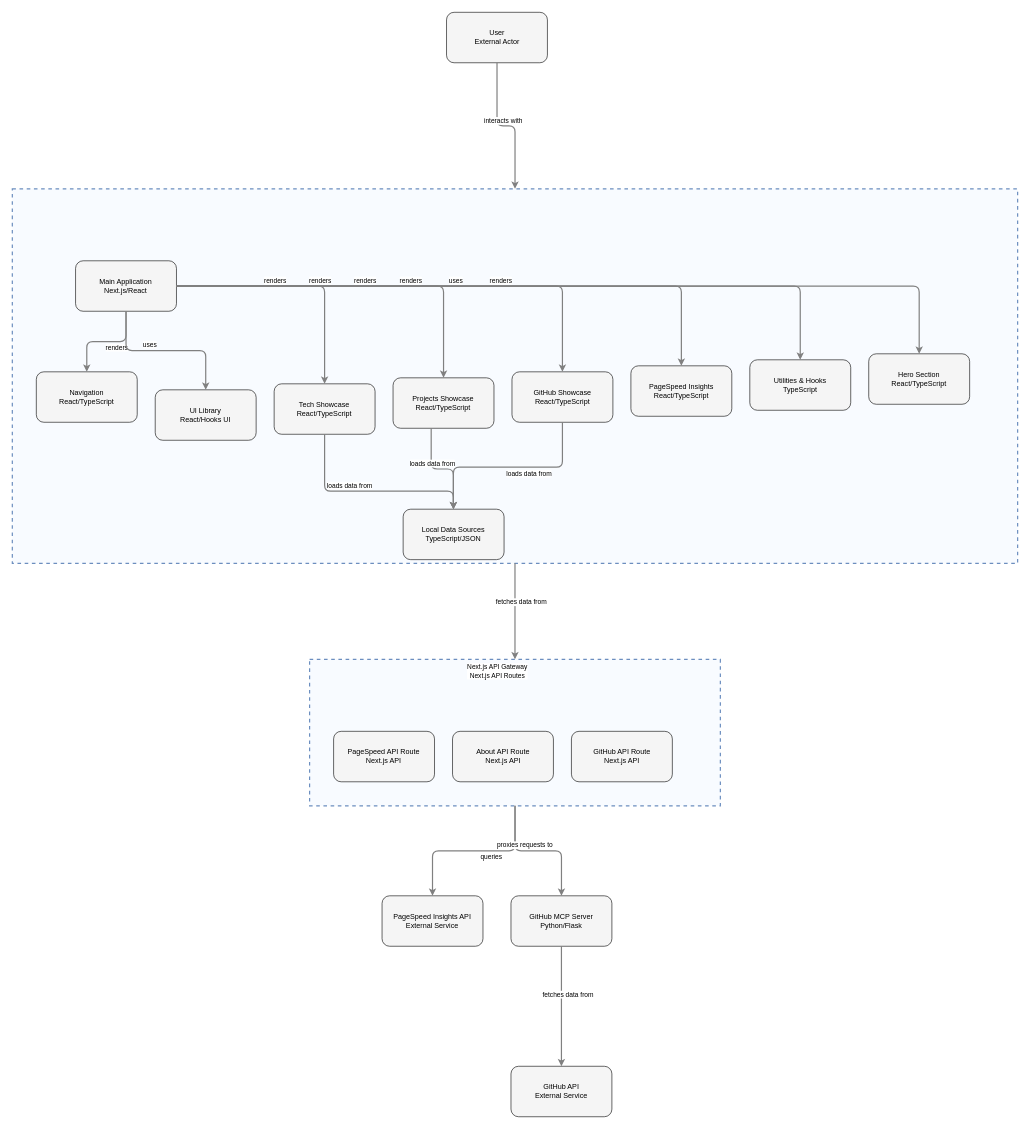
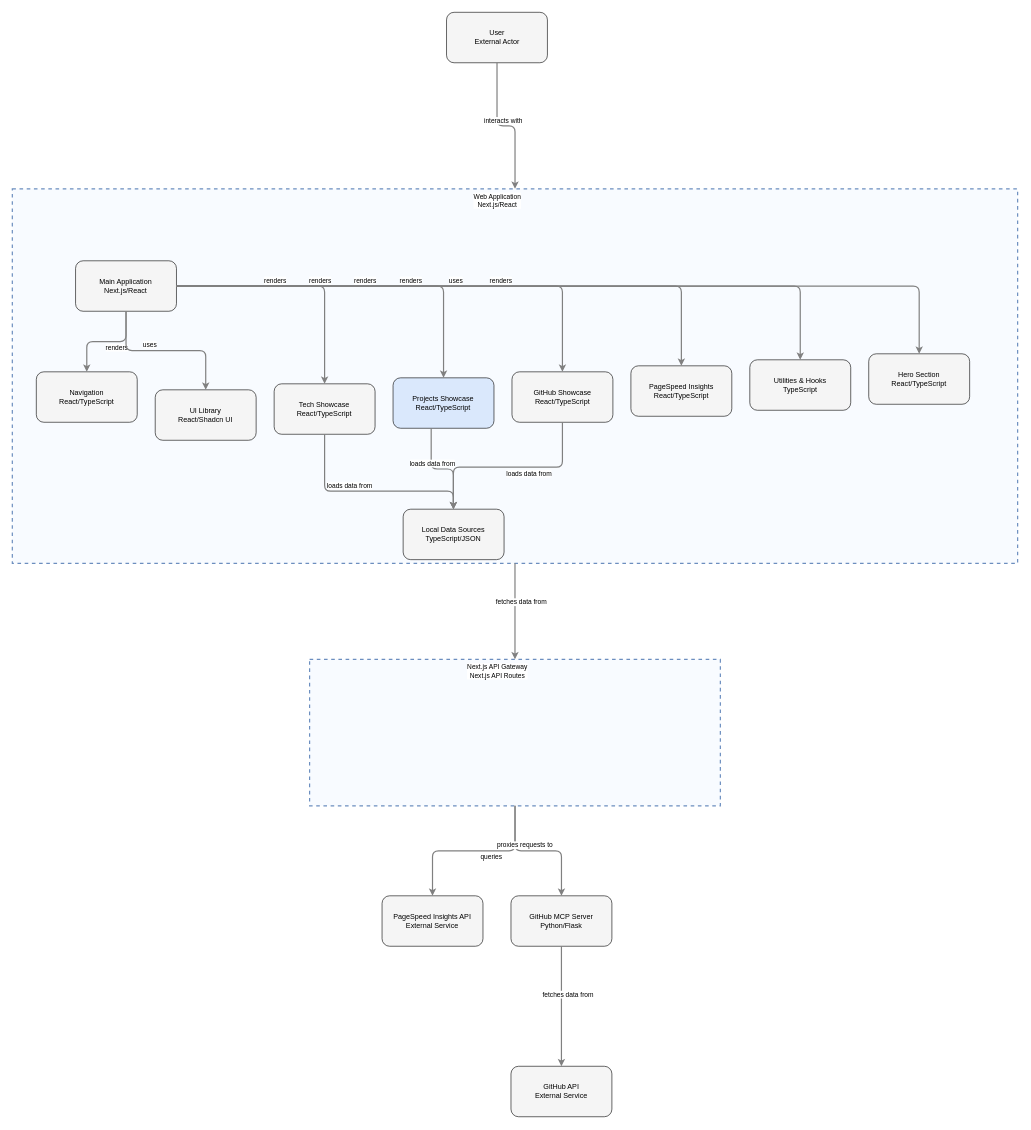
  <mxCell id="0" />
  <mxCell id="1" parent="0" />
  <mxCell id="2" value="" style="html=1;whiteSpace=wrap;container=1;fillColor=#dae8fc;strokeColor=#6c8ebf;dashed=1;fillOpacity=20;strokeWidth=2;containerType=none;recursiveResize=0;movable=1;resizable=1;autosize=0;dropTarget=0" parent="1" vertex="1"><mxGeometry x="515.395" y="1098.158" width="684.473" height="244.079" as="geometry" /></mxCell>
- <mxCell id="3" value="About API Route&lt;br&gt;Next.js API" style="rounded=1;whiteSpace=wrap;html=1;fillColor=#f5f5f5" parent="2" vertex="1"><mxGeometry x="238.158" y="120" width="168.158" height="84.079" as="geometry" /></mxCell>
- <mxCell id="4" value="GitHub API Route&lt;br&gt;Next.js API" style="rounded=1;whiteSpace=wrap;html=1;fillColor=#f5f5f5" parent="2" vertex="1"><mxGeometry x="436.316" y="120" width="168.158" height="84.079" as="geometry" /></mxCell>
- <mxCell id="5" value="PageSpeed API Route&lt;br&gt;Next.js API" style="rounded=1;whiteSpace=wrap;html=1;fillColor=#f5f5f5" parent="2" vertex="1"><mxGeometry x="40" y="120" width="168.158" height="84.079" as="geometry" /></mxCell>
  <mxCell id="6" value="Next.js API Gateway&lt;br&gt;Next.js API Routes" style="edgeLabel;html=1;align=center;verticalAlign=middle;resizable=0;labelBackgroundColor=white;spacing=5" parent="1" vertex="1"><mxGeometry x="523.395" y="1106.158" width="608.473" height="24" as="geometry" /></mxCell>
  <mxCell id="7" value="" style="html=1;whiteSpace=wrap;container=1;fillColor=#dae8fc;strokeColor=#6c8ebf;dashed=1;fillOpacity=20;strokeWidth=2;containerType=none;recursiveResize=0;movable=1;resizable=1;autosize=0;dropTarget=0" parent="1" vertex="1"><mxGeometry x="20" y="314.079" width="1675.263" height="624.079" as="geometry" /></mxCell>
  <mxCell id="8" value="Main Application&lt;br&gt;Next.js/React" style="rounded=1;whiteSpace=wrap;html=1;fillColor=#f5f5f5" parent="7" vertex="1"><mxGeometry x="105.395" y="120" width="168.158" height="84.079" as="geometry" /></mxCell>
  <mxCell id="9" value="Navigation&lt;br&gt;React/TypeScript" style="rounded=1;whiteSpace=wrap;html=1;fillColor=#f5f5f5" parent="7" vertex="1"><mxGeometry x="40" y="305" width="168.158" height="84.079" as="geometry" /></mxCell>
  <mxCell id="10" value="Hero Section&lt;br&gt;React/TypeScript" style="rounded=1;whiteSpace=wrap;html=1;fillColor=#f5f5f5" parent="7" vertex="1"><mxGeometry x="1427.105" y="275" width="168.158" height="84.079" as="geometry" /></mxCell>
- <mxCell id="11" value="Projects Showcase&lt;br&gt;React/TypeScript" style="rounded=1;whiteSpace=wrap;html=1;fillColor=#f5f5f5" parent="7" vertex="1"><mxGeometry x="634.473" y="315" width="168.158" height="84.079" as="geometry" /></mxCell>
+ <mxCell id="11" value="Projects Showcase&lt;br&gt;React/TypeScript" style="rounded=1;whiteSpace=wrap;html=1;fillColor=#dae8fc;" parent="7" vertex="1"><mxGeometry x="634.473" y="315" width="168.158" height="84.079" as="geometry" /></mxCell>
  <mxCell id="12" value="GitHub Showcase&lt;br&gt;React/TypeScript" style="rounded=1;whiteSpace=wrap;html=1;fillColor=#f5f5f5" parent="7" vertex="1"><mxGeometry x="832.631" y="305" width="168.158" height="84.079" as="geometry" /></mxCell>
  <mxCell id="13" value="PageSpeed Insights&lt;br&gt;React/TypeScript" style="rounded=1;whiteSpace=wrap;html=1;fillColor=#f5f5f5" parent="7" vertex="1"><mxGeometry x="1030.789" y="295" width="168.158" height="84.079" as="geometry" /></mxCell>
  <mxCell id="14" value="Tech Showcase&lt;br&gt;React/TypeScript" style="rounded=1;whiteSpace=wrap;html=1;fillColor=#f5f5f5" parent="7" vertex="1"><mxGeometry x="436.316" y="325" width="168.158" height="84.079" as="geometry" /></mxCell>
  <mxCell id="15" value="Local Data Sources&lt;br&gt;TypeScript/JSON" style="rounded=1;whiteSpace=wrap;html=1;fillColor=#f5f5f5" parent="7" vertex="1"><mxGeometry x="651.289" y="533.92" width="168.158" height="84.079" as="geometry" /></mxCell>
- <mxCell id="16" value="UI Library&lt;br&gt;React/Hooks UI" style="rounded=1;whiteSpace=wrap;html=1;fillColor=#f5f5f5" parent="7" vertex="1"><mxGeometry x="238.158" y="335" width="168.158" height="84.079" as="geometry" /></mxCell>
+ <mxCell id="16" value="UI Library&lt;br&gt;React/Shadcn UI" style="rounded=1;whiteSpace=wrap;html=1;fillColor=#f5f5f5" parent="7" vertex="1"><mxGeometry x="238.158" y="335" width="168.158" height="84.079" as="geometry" /></mxCell>
  <mxCell id="17" value="Utilities &amp;amp; Hooks&lt;br&gt;TypeScript" style="rounded=1;whiteSpace=wrap;html=1;fillColor=#f5f5f5" parent="7" vertex="1"><mxGeometry x="1228.947" y="285" width="168.158" height="84.079" as="geometry" /></mxCell>
+ <mxCell id="18" value="Web Application&lt;br&gt;Next.js/React" style="edgeLabel;html=1;align=center;verticalAlign=middle;resizable=0;labelBackgroundColor=white;spacing=5" parent="1" vertex="1"><mxGeometry x="28" y="322.079" width="1599.263" height="24" as="geometry" /></mxCell>
  <mxCell id="19" value="User&lt;br&gt;External Actor" style="rounded=1;whiteSpace=wrap;html=1;fillColor=#f5f5f5" parent="1" vertex="1"><mxGeometry x="743.552" y="20" width="168.158" height="84.079" as="geometry" /></mxCell>
  <mxCell id="20" value="GitHub API&lt;br&gt;External Service" style="rounded=1;whiteSpace=wrap;html=1;fillColor=#f5f5f5" parent="1" vertex="1"><mxGeometry x="850.965" y="1776.316" width="168.158" height="84.079" as="geometry" /></mxCell>
  <mxCell id="21" value="PageSpeed Insights API&lt;br&gt;External Service" style="rounded=1;whiteSpace=wrap;html=1;fillColor=#f5f5f5" parent="1" vertex="1"><mxGeometry x="636.14" y="1492.237" width="168.158" height="84.079" as="geometry" /></mxCell>
  <mxCell id="22" value="GitHub MCP Server&lt;br&gt;Python/Flask" style="rounded=1;whiteSpace=wrap;html=1;fillColor=#f5f5f5" parent="1" vertex="1"><mxGeometry x="850.965" y="1492.237" width="168.158" height="84.079" as="geometry" /></mxCell>
  <mxCell id="23" style="edgeStyle=orthogonalEdgeStyle;rounded=1;orthogonalLoop=1;jettySize=auto;html=1;strokeColor=#808080;strokeWidth=2;jumpStyle=arc;jumpSize=10;spacing=15;labelBackgroundColor=white;labelBorderColor=none" parent="1" source="7" target="2" edge="1"><mxGeometry relative="1" as="geometry" /></mxCell>
  <mxCell id="24" value="fetches data from" style="edgeLabel;html=1;align=center;verticalAlign=middle;resizable=0;points=[];" parent="23" vertex="1" connectable="0"><mxGeometry x="-0.2" y="10" relative="1" as="geometry"><mxPoint as="offset" /></mxGeometry></mxCell>
  <mxCell id="25" style="edgeStyle=orthogonalEdgeStyle;rounded=1;orthogonalLoop=1;jettySize=auto;html=1;strokeColor=#808080;strokeWidth=2;jumpStyle=arc;jumpSize=10;spacing=15;labelBackgroundColor=white;labelBorderColor=none" parent="1" source="19" target="7" edge="1"><mxGeometry relative="1" as="geometry" /></mxCell>
  <mxCell id="26" value="interacts with" style="edgeLabel;html=1;align=center;verticalAlign=middle;resizable=0;points=[];" parent="25" vertex="1" connectable="0"><mxGeometry x="-0.2" y="10" relative="1" as="geometry"><mxPoint as="offset" /></mxGeometry></mxCell>
  <mxCell id="27" style="edgeStyle=orthogonalEdgeStyle;rounded=1;orthogonalLoop=1;jettySize=auto;html=1;strokeColor=#808080;strokeWidth=2;jumpStyle=arc;jumpSize=10;spacing=15;labelBackgroundColor=white;labelBorderColor=none" parent="1" source="22" target="20" edge="1"><mxGeometry relative="1" as="geometry" /></mxCell>
  <mxCell id="28" value="fetches data from" style="edgeLabel;html=1;align=center;verticalAlign=middle;resizable=0;points=[];" parent="27" vertex="1" connectable="0"><mxGeometry x="-0.2" y="10" relative="1" as="geometry"><mxPoint as="offset" /></mxGeometry></mxCell>
  <mxCell id="29" style="edgeStyle=orthogonalEdgeStyle;rounded=1;orthogonalLoop=1;jettySize=auto;html=1;strokeColor=#808080;strokeWidth=2;jumpStyle=arc;jumpSize=10;spacing=15;labelBackgroundColor=white;labelBorderColor=none" parent="1" source="2" target="21" edge="1"><mxGeometry relative="1" as="geometry" /></mxCell>
  <mxCell id="30" value="queries" style="edgeLabel;html=1;align=center;verticalAlign=middle;resizable=0;points=[];" parent="29" vertex="1" connectable="0"><mxGeometry x="-0.2" y="10" relative="1" as="geometry"><mxPoint as="offset" /></mxGeometry></mxCell>
  <mxCell id="31" style="edgeStyle=orthogonalEdgeStyle;rounded=1;orthogonalLoop=1;jettySize=auto;html=1;strokeColor=#808080;strokeWidth=2;jumpStyle=arc;jumpSize=10;spacing=15;labelBackgroundColor=white;labelBorderColor=none" parent="1" source="2" target="22" edge="1"><mxGeometry relative="1" as="geometry" /></mxCell>
  <mxCell id="32" value="proxies requests to" style="edgeLabel;html=1;align=center;verticalAlign=middle;resizable=0;points=[];" parent="31" vertex="1" connectable="0"><mxGeometry x="-0.2" y="10" relative="1" as="geometry"><mxPoint as="offset" /></mxGeometry></mxCell>
  <mxCell id="33" style="edgeStyle=orthogonalEdgeStyle;rounded=1;orthogonalLoop=1;jettySize=auto;html=1;strokeColor=#808080;strokeWidth=2;jumpStyle=arc;jumpSize=10;spacing=15;labelBackgroundColor=white;labelBorderColor=none" parent="1" source="8" target="9" edge="1"><mxGeometry relative="1" as="geometry" /></mxCell>
  <mxCell id="34" value="renders" style="edgeLabel;html=1;align=center;verticalAlign=middle;resizable=0;points=[];" parent="33" vertex="1" connectable="0"><mxGeometry x="-0.2" y="10" relative="1" as="geometry"><mxPoint as="offset" /></mxGeometry></mxCell>
  <mxCell id="35" style="edgeStyle=orthogonalEdgeStyle;rounded=1;orthogonalLoop=1;jettySize=auto;html=1;strokeColor=#808080;strokeWidth=2;jumpStyle=arc;jumpSize=10;spacing=15;labelBackgroundColor=white;labelBorderColor=none" parent="1" source="8" target="10" edge="1"><mxGeometry relative="1" as="geometry" /></mxCell>
  <mxCell id="36" value="renders" style="edgeLabel;html=1;align=center;verticalAlign=middle;resizable=0;points=[];" parent="35" vertex="1" connectable="0"><mxGeometry x="-0.2" y="10" relative="1" as="geometry"><mxPoint as="offset" /></mxGeometry></mxCell>
  <mxCell id="37" style="edgeStyle=orthogonalEdgeStyle;rounded=1;orthogonalLoop=1;jettySize=auto;html=1;strokeColor=#808080;strokeWidth=2;jumpStyle=arc;jumpSize=10;spacing=15;labelBackgroundColor=white;labelBorderColor=none" parent="1" source="8" target="11" edge="1"><mxGeometry relative="1" as="geometry" /></mxCell>
  <mxCell id="38" value="renders" style="edgeLabel;html=1;align=center;verticalAlign=middle;resizable=0;points=[];" parent="37" vertex="1" connectable="0"><mxGeometry x="-0.2" y="10" relative="1" as="geometry"><mxPoint as="offset" /></mxGeometry></mxCell>
  <mxCell id="39" style="edgeStyle=orthogonalEdgeStyle;rounded=1;orthogonalLoop=1;jettySize=auto;html=1;strokeColor=#808080;strokeWidth=2;jumpStyle=arc;jumpSize=10;spacing=15;labelBackgroundColor=white;labelBorderColor=none" parent="1" source="8" target="12" edge="1"><mxGeometry relative="1" as="geometry" /></mxCell>
  <mxCell id="40" value="renders" style="edgeLabel;html=1;align=center;verticalAlign=middle;resizable=0;points=[];" parent="39" vertex="1" connectable="0"><mxGeometry x="-0.2" y="10" relative="1" as="geometry"><mxPoint as="offset" /></mxGeometry></mxCell>
  <mxCell id="41" style="edgeStyle=orthogonalEdgeStyle;rounded=1;orthogonalLoop=1;jettySize=auto;html=1;strokeColor=#808080;strokeWidth=2;jumpStyle=arc;jumpSize=10;spacing=15;labelBackgroundColor=white;labelBorderColor=none" parent="1" source="8" target="13" edge="1"><mxGeometry relative="1" as="geometry" /></mxCell>
  <mxCell id="42" value="renders" style="edgeLabel;html=1;align=center;verticalAlign=middle;resizable=0;points=[];" parent="41" vertex="1" connectable="0"><mxGeometry x="-0.2" y="10" relative="1" as="geometry"><mxPoint as="offset" /></mxGeometry></mxCell>
  <mxCell id="43" style="edgeStyle=orthogonalEdgeStyle;rounded=1;orthogonalLoop=1;jettySize=auto;html=1;strokeColor=#808080;strokeWidth=2;jumpStyle=arc;jumpSize=10;spacing=15;labelBackgroundColor=white;labelBorderColor=none" parent="1" source="8" target="14" edge="1"><mxGeometry relative="1" as="geometry" /></mxCell>
  <mxCell id="44" value="renders" style="edgeLabel;html=1;align=center;verticalAlign=middle;resizable=0;points=[];" parent="43" vertex="1" connectable="0"><mxGeometry x="-0.2" y="10" relative="1" as="geometry"><mxPoint as="offset" /></mxGeometry></mxCell>
  <mxCell id="45" style="edgeStyle=orthogonalEdgeStyle;rounded=1;orthogonalLoop=1;jettySize=auto;html=1;strokeColor=#808080;strokeWidth=2;jumpStyle=arc;jumpSize=10;spacing=15;labelBackgroundColor=white;labelBorderColor=none" parent="1" source="8" target="16" edge="1"><mxGeometry relative="1" as="geometry" /></mxCell>
  <mxCell id="46" value="uses" style="edgeLabel;html=1;align=center;verticalAlign=middle;resizable=0;points=[];" parent="45" vertex="1" connectable="0"><mxGeometry x="-0.2" y="10" relative="1" as="geometry"><mxPoint as="offset" /></mxGeometry></mxCell>
  <mxCell id="47" style="edgeStyle=orthogonalEdgeStyle;rounded=1;orthogonalLoop=1;jettySize=auto;html=1;strokeColor=#808080;strokeWidth=2;jumpStyle=arc;jumpSize=10;spacing=15;labelBackgroundColor=white;labelBorderColor=none" parent="1" source="8" target="17" edge="1"><mxGeometry relative="1" as="geometry" /></mxCell>
  <mxCell id="48" value="uses" style="edgeLabel;html=1;align=center;verticalAlign=middle;resizable=0;points=[];" parent="47" vertex="1" connectable="0"><mxGeometry x="-0.2" y="10" relative="1" as="geometry"><mxPoint as="offset" /></mxGeometry></mxCell>
  <mxCell id="49" style="edgeStyle=orthogonalEdgeStyle;rounded=1;orthogonalLoop=1;jettySize=auto;html=1;strokeColor=#808080;strokeWidth=2;jumpStyle=arc;jumpSize=10;spacing=15;labelBackgroundColor=white;labelBorderColor=none" parent="1" source="11" target="15" edge="1"><mxGeometry relative="1" as="geometry"><Array as="points"><mxPoint x="718" y="781" /><mxPoint x="755" y="781" /></Array></mxGeometry></mxCell>
  <mxCell id="50" value="loads data from" style="edgeLabel;html=1;align=center;verticalAlign=middle;resizable=0;points=[];" parent="49" vertex="1" connectable="0"><mxGeometry x="-0.2" y="10" relative="1" as="geometry"><mxPoint as="offset" /></mxGeometry></mxCell>
  <mxCell id="51" style="edgeStyle=orthogonalEdgeStyle;rounded=1;orthogonalLoop=1;jettySize=auto;html=1;strokeColor=#808080;strokeWidth=2;jumpStyle=arc;jumpSize=10;spacing=15;labelBackgroundColor=white;labelBorderColor=none" parent="1" source="12" target="15" edge="1"><mxGeometry relative="1" as="geometry"><Array as="points"><mxPoint x="937" y="778" /><mxPoint x="755" y="778" /></Array></mxGeometry></mxCell>
  <mxCell id="52" value="loads data from" style="edgeLabel;html=1;align=center;verticalAlign=middle;resizable=0;points=[];" parent="51" vertex="1" connectable="0"><mxGeometry x="-0.2" y="10" relative="1" as="geometry"><mxPoint as="offset" /></mxGeometry></mxCell>
  <mxCell id="53" style="edgeStyle=orthogonalEdgeStyle;rounded=1;orthogonalLoop=1;jettySize=auto;html=1;strokeColor=#808080;strokeWidth=2;jumpStyle=arc;jumpSize=10;spacing=15;labelBackgroundColor=white;labelBorderColor=none" parent="1" source="14" target="15" edge="1"><mxGeometry relative="1" as="geometry"><Array as="points"><mxPoint x="540" y="818" /><mxPoint x="755" y="818" /></Array></mxGeometry></mxCell>
  <mxCell id="54" value="loads data from" style="edgeLabel;html=1;align=center;verticalAlign=middle;resizable=0;points=[];" parent="53" vertex="1" connectable="0"><mxGeometry x="-0.2" y="10" relative="1" as="geometry"><mxPoint as="offset" /></mxGeometry></mxCell>
